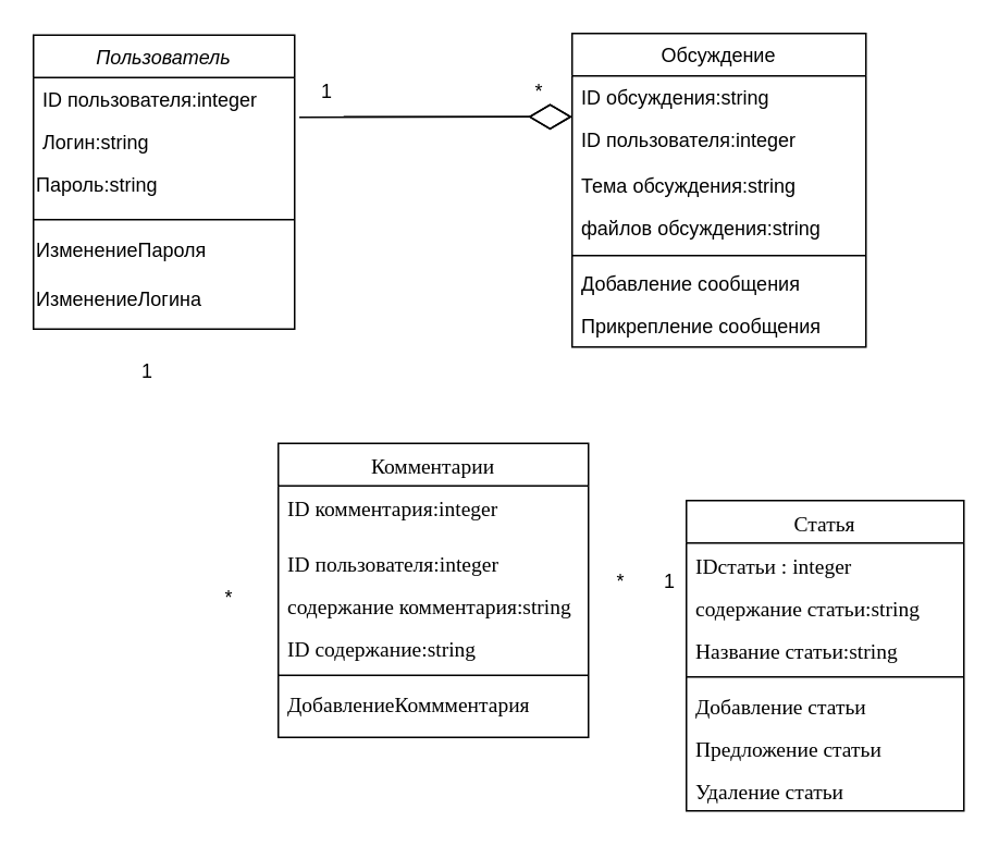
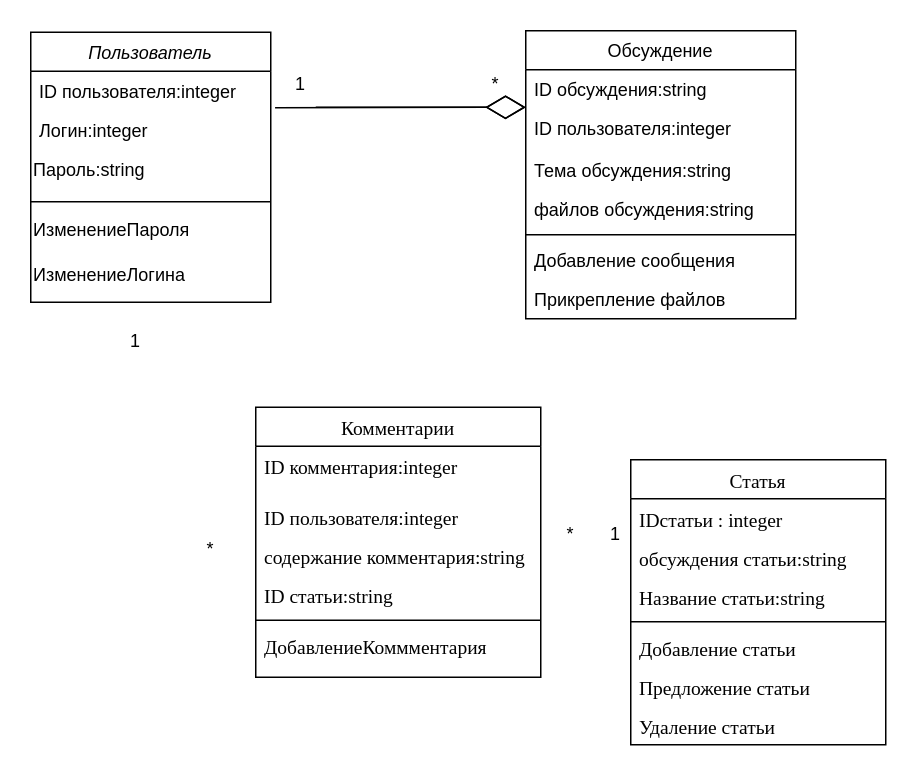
  <mxCell id="0" />
  <mxCell id="1" parent="0" />
  <mxCell id="2" value="Пользователь" style="swimlane;fontStyle=2;align=center;verticalAlign=top;childLayout=stackLayout;horizontal=1;startSize=26;horizontalStack=0;resizeParent=1;resizeLast=0;collapsible=1;marginBottom=0;rounded=0;shadow=0;strokeWidth=1;" parent="1" vertex="1"><mxGeometry x="20" y="21" width="160" height="180" as="geometry"><mxRectangle x="254" y="110" width="160" height="26" as="alternateBounds" /></mxGeometry></mxCell>
  <mxCell id="3" value="ID пользователя:integer" style="text;align=left;verticalAlign=top;spacingLeft=4;spacingRight=4;overflow=hidden;rotatable=0;points=[[0,0.5],[1,0.5]];portConstraint=eastwest;rounded=0;shadow=0;html=0;" parent="2" vertex="1"><mxGeometry y="26" width="160" height="26" as="geometry" /></mxCell>
- <mxCell id="4" value="Логин:string" style="text;align=left;verticalAlign=top;spacingLeft=4;spacingRight=4;overflow=hidden;rotatable=0;points=[[0,0.5],[1,0.5]];portConstraint=eastwest;rounded=0;shadow=0;html=0;" parent="2" vertex="1"><mxGeometry y="52" width="160" height="26" as="geometry" /></mxCell>
+ <mxCell id="4" value="Логин:integer" style="text;align=left;verticalAlign=top;spacingLeft=4;spacingRight=4;overflow=hidden;rotatable=0;points=[[0,0.5],[1,0.5]];portConstraint=eastwest;rounded=0;shadow=0;html=0;" parent="2" vertex="1"><mxGeometry y="52" width="160" height="26" as="geometry" /></mxCell>
  <mxCell id="5" value="Пароль&lt;span style=&quot;&quot;&gt;:string&lt;/span&gt;" style="text;whiteSpace=wrap;html=1;" parent="2" vertex="1"><mxGeometry y="78" width="160" height="30" as="geometry" /></mxCell>
  <mxCell id="6" value="" style="line;strokeWidth=1;rotatable=0;dashed=0;labelPosition=right;align=left;verticalAlign=middle;spacingTop=0;spacingLeft=6;points=[];portConstraint=eastwest;" vertex="1" parent="2"><mxGeometry y="108" width="160" height="10" as="geometry" /></mxCell>
  <mxCell id="7" value="ИзменениеПароля&lt;br&gt;" style="text;whiteSpace=wrap;html=1;" vertex="1" parent="2"><mxGeometry y="118" width="160" height="30" as="geometry" /></mxCell>
  <mxCell id="8" value="ИзменениеЛогина" style="text;whiteSpace=wrap;html=1;" vertex="1" parent="2"><mxGeometry y="148" width="160" height="30" as="geometry" /></mxCell>
  <mxCell id="9" value="Комментарии" style="swimlane;fontStyle=0;align=center;verticalAlign=top;childLayout=stackLayout;horizontal=1;startSize=26;horizontalStack=0;resizeParent=1;resizeLast=0;collapsible=1;marginBottom=0;rounded=0;shadow=0;strokeWidth=1;fontFamily=Times New Roman;fontSize=13;" parent="1" vertex="1"><mxGeometry x="170" y="271" width="190" height="180" as="geometry"><mxRectangle x="130" y="380" width="160" height="26" as="alternateBounds" /></mxGeometry></mxCell>
  <mxCell id="10" value="ID комментария:integer" style="text;align=left;verticalAlign=top;spacingLeft=4;spacingRight=4;overflow=hidden;rotatable=0;points=[[0,0.5],[1,0.5]];portConstraint=eastwest;rounded=0;shadow=0;html=0;fontFamily=Times New Roman;fontSize=13;" parent="9" vertex="1"><mxGeometry y="26" width="190" height="34" as="geometry" /></mxCell>
  <mxCell id="11" value="ID пользователя:integer" style="text;align=left;verticalAlign=top;spacingLeft=4;spacingRight=4;overflow=hidden;rotatable=0;points=[[0,0.5],[1,0.5]];portConstraint=eastwest;rounded=0;shadow=0;html=0;fontFamily=Times New Roman;fontSize=13;" vertex="1" parent="9"><mxGeometry y="60" width="190" height="26" as="geometry" /></mxCell>
  <mxCell id="12" value="содержание комментария:string" style="text;align=left;verticalAlign=top;spacingLeft=4;spacingRight=4;overflow=hidden;rotatable=0;points=[[0,0.5],[1,0.5]];portConstraint=eastwest;rounded=0;shadow=0;html=0;fontFamily=Times New Roman;fontSize=13;" parent="9" vertex="1"><mxGeometry y="86" width="190" height="26" as="geometry" /></mxCell>
- <mxCell id="13" value="ID содержание:string" style="text;align=left;verticalAlign=top;spacingLeft=4;spacingRight=4;overflow=hidden;rotatable=0;points=[[0,0.5],[1,0.5]];portConstraint=eastwest;fontFamily=Times New Roman;fontSize=13;" parent="9" vertex="1"><mxGeometry y="112" width="190" height="26" as="geometry" /></mxCell>
+ <mxCell id="13" value="ID статьи:string" style="text;align=left;verticalAlign=top;spacingLeft=4;spacingRight=4;overflow=hidden;rotatable=0;points=[[0,0.5],[1,0.5]];portConstraint=eastwest;fontFamily=Times New Roman;fontSize=13;" parent="9" vertex="1"><mxGeometry y="112" width="190" height="26" as="geometry" /></mxCell>
  <mxCell id="14" value="" style="line;strokeWidth=1;fillColor=none;align=left;verticalAlign=middle;spacingTop=-1;spacingLeft=3;spacingRight=3;rotatable=0;labelPosition=right;points=[];portConstraint=eastwest;" vertex="1" parent="9"><mxGeometry y="138" width="190" height="8" as="geometry" /></mxCell>
  <mxCell id="15" value="ДобавлениеКоммментария" style="text;align=left;verticalAlign=top;spacingLeft=4;spacingRight=4;overflow=hidden;rotatable=0;points=[[0,0.5],[1,0.5]];portConstraint=eastwest;fontFamily=Times New Roman;fontSize=13;" vertex="1" parent="9"><mxGeometry y="146" width="190" height="26" as="geometry" /></mxCell>
  <mxCell id="16" value="Обсуждение" style="swimlane;fontStyle=0;align=center;verticalAlign=top;childLayout=stackLayout;horizontal=1;startSize=26;horizontalStack=0;resizeParent=1;resizeLast=0;collapsible=1;marginBottom=0;rounded=0;shadow=0;strokeWidth=1;fontSize=12;" parent="1" vertex="1"><mxGeometry x="350" y="20" width="180" height="192" as="geometry"><mxRectangle x="340" y="380" width="170" height="26" as="alternateBounds" /></mxGeometry></mxCell>
  <mxCell id="17" value="ID обсуждения:string" style="text;align=left;verticalAlign=top;spacingLeft=4;spacingRight=4;overflow=hidden;rotatable=0;points=[[0,0.5],[1,0.5]];portConstraint=eastwest;" parent="16" vertex="1"><mxGeometry y="26" width="180" height="26" as="geometry" /></mxCell>
  <mxCell id="18" value="ID пользователя:integer" style="text;align=left;verticalAlign=top;spacingLeft=4;spacingRight=4;overflow=hidden;rotatable=0;points=[[0,0.5],[1,0.5]];portConstraint=eastwest;" parent="16" vertex="1"><mxGeometry y="52" width="180" height="28" as="geometry" /></mxCell>
  <mxCell id="19" value="Тема обсуждения:string" style="text;align=left;verticalAlign=top;spacingLeft=4;spacingRight=4;overflow=hidden;rotatable=0;points=[[0,0.5],[1,0.5]];portConstraint=eastwest;" parent="16" vertex="1"><mxGeometry y="80" width="180" height="26" as="geometry" /></mxCell>
  <mxCell id="20" value="файлов обсуждения:string" style="text;align=left;verticalAlign=top;spacingLeft=4;spacingRight=4;overflow=hidden;rotatable=0;points=[[0,0.5],[1,0.5]];portConstraint=eastwest;" parent="16" vertex="1"><mxGeometry y="106" width="180" height="26" as="geometry" /></mxCell>
  <mxCell id="21" value="" style="line;strokeWidth=1;fillColor=none;align=left;verticalAlign=middle;spacingTop=-1;spacingLeft=3;spacingRight=3;rotatable=0;labelPosition=right;points=[];portConstraint=eastwest;" vertex="1" parent="16"><mxGeometry y="132" width="180" height="8" as="geometry" /></mxCell>
  <mxCell id="22" value="Добавление сообщения" style="text;align=left;verticalAlign=top;spacingLeft=4;spacingRight=4;overflow=hidden;rotatable=0;points=[[0,0.5],[1,0.5]];portConstraint=eastwest;" vertex="1" parent="16"><mxGeometry y="140" width="180" height="26" as="geometry" /></mxCell>
- <mxCell id="23" value="Прикрепление сообщения" style="text;align=left;verticalAlign=top;spacingLeft=4;spacingRight=4;overflow=hidden;rotatable=0;points=[[0,0.5],[1,0.5]];portConstraint=eastwest;" vertex="1" parent="16"><mxGeometry y="166" width="180" height="26" as="geometry" /></mxCell>
+ <mxCell id="23" value="Прикрепление файлов" style="text;align=left;verticalAlign=top;spacingLeft=4;spacingRight=4;overflow=hidden;rotatable=0;points=[[0,0.5],[1,0.5]];portConstraint=eastwest;" vertex="1" parent="16"><mxGeometry y="166" width="180" height="26" as="geometry" /></mxCell>
  <mxCell id="24" value="Статья" style="swimlane;fontStyle=0;align=center;verticalAlign=top;childLayout=stackLayout;horizontal=1;startSize=26;horizontalStack=0;resizeParent=1;resizeLast=0;collapsible=1;marginBottom=0;rounded=0;shadow=0;strokeWidth=1;fontFamily=Times New Roman;fontSize=13;" parent="1" vertex="1"><mxGeometry x="420" y="306" width="170" height="190" as="geometry"><mxRectangle x="130" y="380" width="160" height="26" as="alternateBounds" /></mxGeometry></mxCell>
  <mxCell id="25" value="IDстатьи : integer" style="text;align=left;verticalAlign=top;spacingLeft=4;spacingRight=4;overflow=hidden;rotatable=0;points=[[0,0.5],[1,0.5]];portConstraint=eastwest;rounded=0;shadow=0;html=0;fontFamily=Times New Roman;fontSize=13;" parent="24" vertex="1"><mxGeometry y="26" width="170" height="26" as="geometry" /></mxCell>
- <mxCell id="26" value="содержание статьи:string" style="text;align=left;verticalAlign=top;spacingLeft=4;spacingRight=4;overflow=hidden;rotatable=0;points=[[0,0.5],[1,0.5]];portConstraint=eastwest;fontFamily=Times New Roman;fontSize=13;" parent="24" vertex="1"><mxGeometry y="52" width="170" height="26" as="geometry" /></mxCell>
+ <mxCell id="26" value="обсуждения статьи:string" style="text;align=left;verticalAlign=top;spacingLeft=4;spacingRight=4;overflow=hidden;rotatable=0;points=[[0,0.5],[1,0.5]];portConstraint=eastwest;fontFamily=Times New Roman;fontSize=13;" parent="24" vertex="1"><mxGeometry y="52" width="170" height="26" as="geometry" /></mxCell>
  <mxCell id="27" value="Название статьи:string" style="text;align=left;verticalAlign=top;spacingLeft=4;spacingRight=4;overflow=hidden;rotatable=0;points=[[0,0.5],[1,0.5]];portConstraint=eastwest;fontFamily=Times New Roman;fontSize=13;" parent="24" vertex="1"><mxGeometry y="78" width="170" height="26" as="geometry" /></mxCell>
  <mxCell id="28" value="" style="line;strokeWidth=1;fillColor=none;align=left;verticalAlign=middle;spacingTop=-1;spacingLeft=3;spacingRight=3;rotatable=0;labelPosition=right;points=[];portConstraint=eastwest;" vertex="1" parent="24"><mxGeometry y="104" width="170" height="8" as="geometry" /></mxCell>
  <mxCell id="29" value="Добавление статьи" style="text;align=left;verticalAlign=top;spacingLeft=4;spacingRight=4;overflow=hidden;rotatable=0;points=[[0,0.5],[1,0.5]];portConstraint=eastwest;fontFamily=Times New Roman;fontSize=13;" vertex="1" parent="24"><mxGeometry y="112" width="170" height="26" as="geometry" /></mxCell>
  <mxCell id="30" value="Предложение статьи" style="text;align=left;verticalAlign=top;spacingLeft=4;spacingRight=4;overflow=hidden;rotatable=0;points=[[0,0.5],[1,0.5]];portConstraint=eastwest;fontFamily=Times New Roman;fontSize=13;" vertex="1" parent="24"><mxGeometry y="138" width="170" height="26" as="geometry" /></mxCell>
  <mxCell id="31" value="Удаление статьи" style="text;align=left;verticalAlign=top;spacingLeft=4;spacingRight=4;overflow=hidden;rotatable=0;points=[[0,0.5],[1,0.5]];portConstraint=eastwest;fontFamily=Times New Roman;fontSize=13;" vertex="1" parent="24"><mxGeometry y="164" width="170" height="26" as="geometry" /></mxCell>
  <mxCell id="32" value="" style="endArrow=diamondThin;endFill=0;endSize=24;html=1;rounded=0;" edge="1" parent="1"><mxGeometry width="160" relative="1" as="geometry"><mxPoint x="210" y="71" as="sourcePoint" /><mxPoint x="350" y="71" as="targetPoint" /></mxGeometry></mxCell>
  <mxCell id="33" value="" style="endArrow=diamondThin;endFill=0;endSize=24;html=1;rounded=0;exitX=1.018;exitY=-0.062;exitDx=0;exitDy=0;exitPerimeter=0;" edge="1" parent="1" source="4"><mxGeometry width="160" relative="1" as="geometry"><mxPoint x="210" y="71" as="sourcePoint" /><mxPoint x="350" y="71" as="targetPoint" /></mxGeometry></mxCell>
  <mxCell id="34" value="1" style="text;html=1;strokeColor=none;fillColor=none;align=center;verticalAlign=middle;whiteSpace=wrap;rounded=0;" vertex="1" parent="1"><mxGeometry x="190" y="41" width="20" height="30" as="geometry" /></mxCell>
  <mxCell id="35" value="*" style="text;html=1;strokeColor=none;fillColor=none;align=center;verticalAlign=middle;whiteSpace=wrap;rounded=0;" vertex="1" parent="1"><mxGeometry x="320" y="41" width="20" height="30" as="geometry" /></mxCell>
  <mxCell id="36" value="1" style="text;html=1;strokeColor=none;fillColor=none;align=center;verticalAlign=middle;whiteSpace=wrap;rounded=0;" vertex="1" parent="1"><mxGeometry x="80" y="212" width="20" height="30" as="geometry" /></mxCell>
  <mxCell id="37" value="*" style="text;html=1;strokeColor=none;fillColor=none;align=center;verticalAlign=middle;whiteSpace=wrap;rounded=0;" vertex="1" parent="1"><mxGeometry x="130" y="351" width="20" height="30" as="geometry" /></mxCell>
  <mxCell id="38" value="*" style="text;html=1;strokeColor=none;fillColor=none;align=center;verticalAlign=middle;whiteSpace=wrap;rounded=0;" vertex="1" parent="1"><mxGeometry x="370" y="341" width="20" height="30" as="geometry" /></mxCell>
  <mxCell id="39" value="1" style="text;html=1;strokeColor=none;fillColor=none;align=center;verticalAlign=middle;whiteSpace=wrap;rounded=0;" vertex="1" parent="1"><mxGeometry x="400" y="341" width="20" height="30" as="geometry" /></mxCell>
